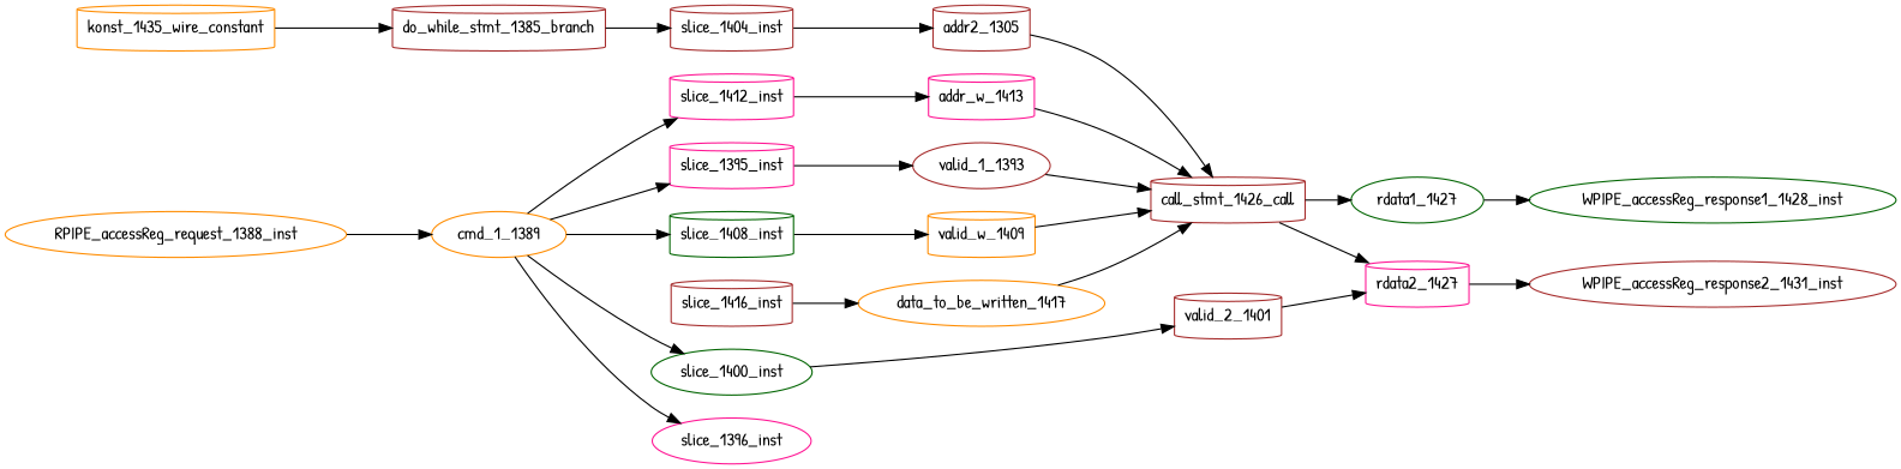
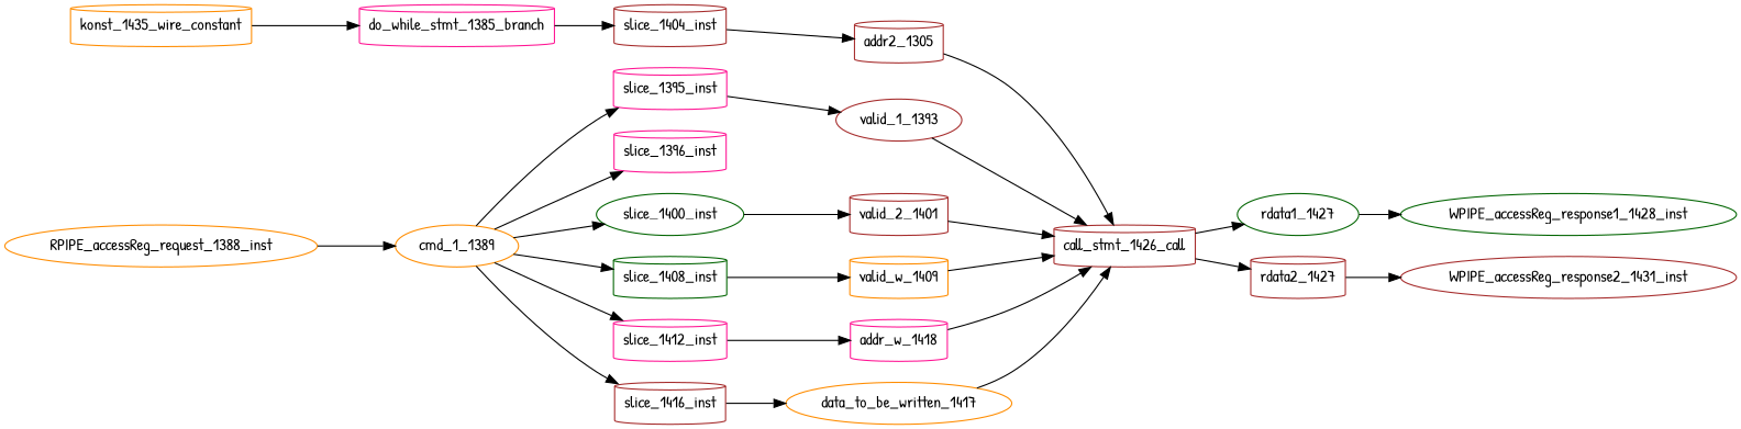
  digraph {
    fontname="Patrick Hand"
    rankdir=LR
    node [color=brown fontname="Patrick Hand" shape=cylinder]
    edge [fontname="Patrick Hand"]
    n1 [label=call_stmt_1426_call]
    rdata1_1427 [color=darkgreen shape=ellipse]
-   rdata2_1427 [color=deeppink]
+   rdata2_1427
    n4 [label=addr2_1305]
-   addr_w_1413 [color=deeppink]
+   addr_w_1413 [color=deeppink label=addr_w_1418]
    cmd_1_1389 [color=darkorange shape=ellipse]
    n7 [color=deeppink label=slice_1395_inst]
-   slice_1396_inst [color=deeppink shape=ellipse]
+   slice_1396_inst [color=deeppink]
    slice_1400_inst [color=darkgreen shape=ellipse]
    slice_1408_inst [color=darkgreen]
    slice_1412_inst [color=deeppink]
    slice_1416_inst
    valid_1_1393 [shape=ellipse]
    valid_2_1401
    slice_1404_inst
    valid_w_1409 [color=darkorange]
    data_to_be_written_1417 [color=darkorange shape=ellipse]
    konst_1435_wire_constant [color=darkorange]
-   do_while_stmt_1385_branch
+   do_while_stmt_1385_branch [color=deeppink]
    WPIPE_accessReg_response1_1428_inst [color=darkgreen shape=ellipse]
    WPIPE_accessReg_response2_1431_inst [shape=ellipse]
    RPIPE_accessReg_request_1388_inst [color=darkorange shape=ellipse]
    n1 -> rdata1_1427
    n1 -> rdata2_1427
    rdata1_1427 -> WPIPE_accessReg_response1_1428_inst
    rdata2_1427 -> WPIPE_accessReg_response2_1431_inst
    n4 -> n1
    addr_w_1413 -> n1
    cmd_1_1389 -> n7
    cmd_1_1389 -> slice_1396_inst
    cmd_1_1389 -> slice_1400_inst
    cmd_1_1389 -> slice_1408_inst
    cmd_1_1389 -> slice_1412_inst
+   cmd_1_1389 -> slice_1416_inst
    n7 -> valid_1_1393
    slice_1400_inst -> valid_2_1401
    slice_1408_inst -> valid_w_1409
    slice_1412_inst -> addr_w_1413
    slice_1416_inst -> data_to_be_written_1417
    valid_1_1393 -> n1
-   valid_2_1401 -> rdata2_1427
+   valid_2_1401 -> n1
    slice_1404_inst -> n4
    valid_w_1409 -> n1
    data_to_be_written_1417 -> n1
    konst_1435_wire_constant -> do_while_stmt_1385_branch
    do_while_stmt_1385_branch -> slice_1404_inst
    RPIPE_accessReg_request_1388_inst -> cmd_1_1389
  }
